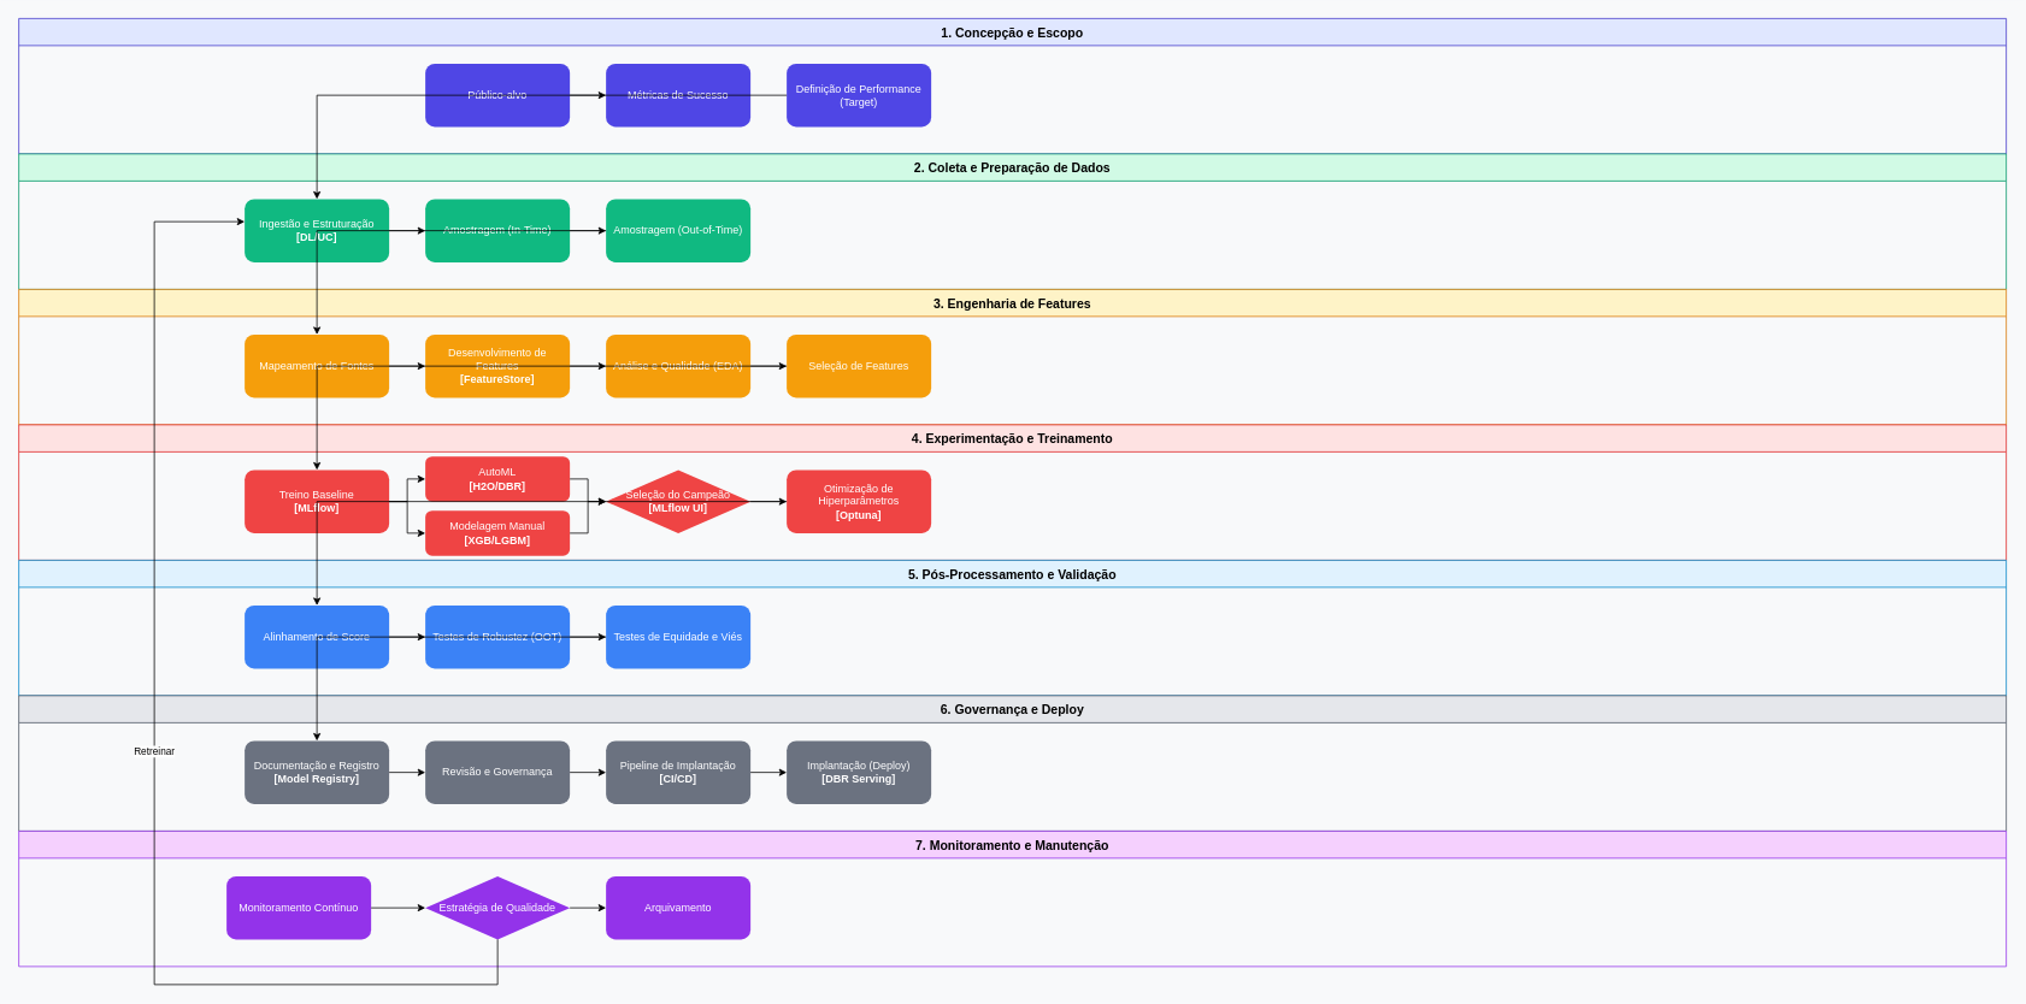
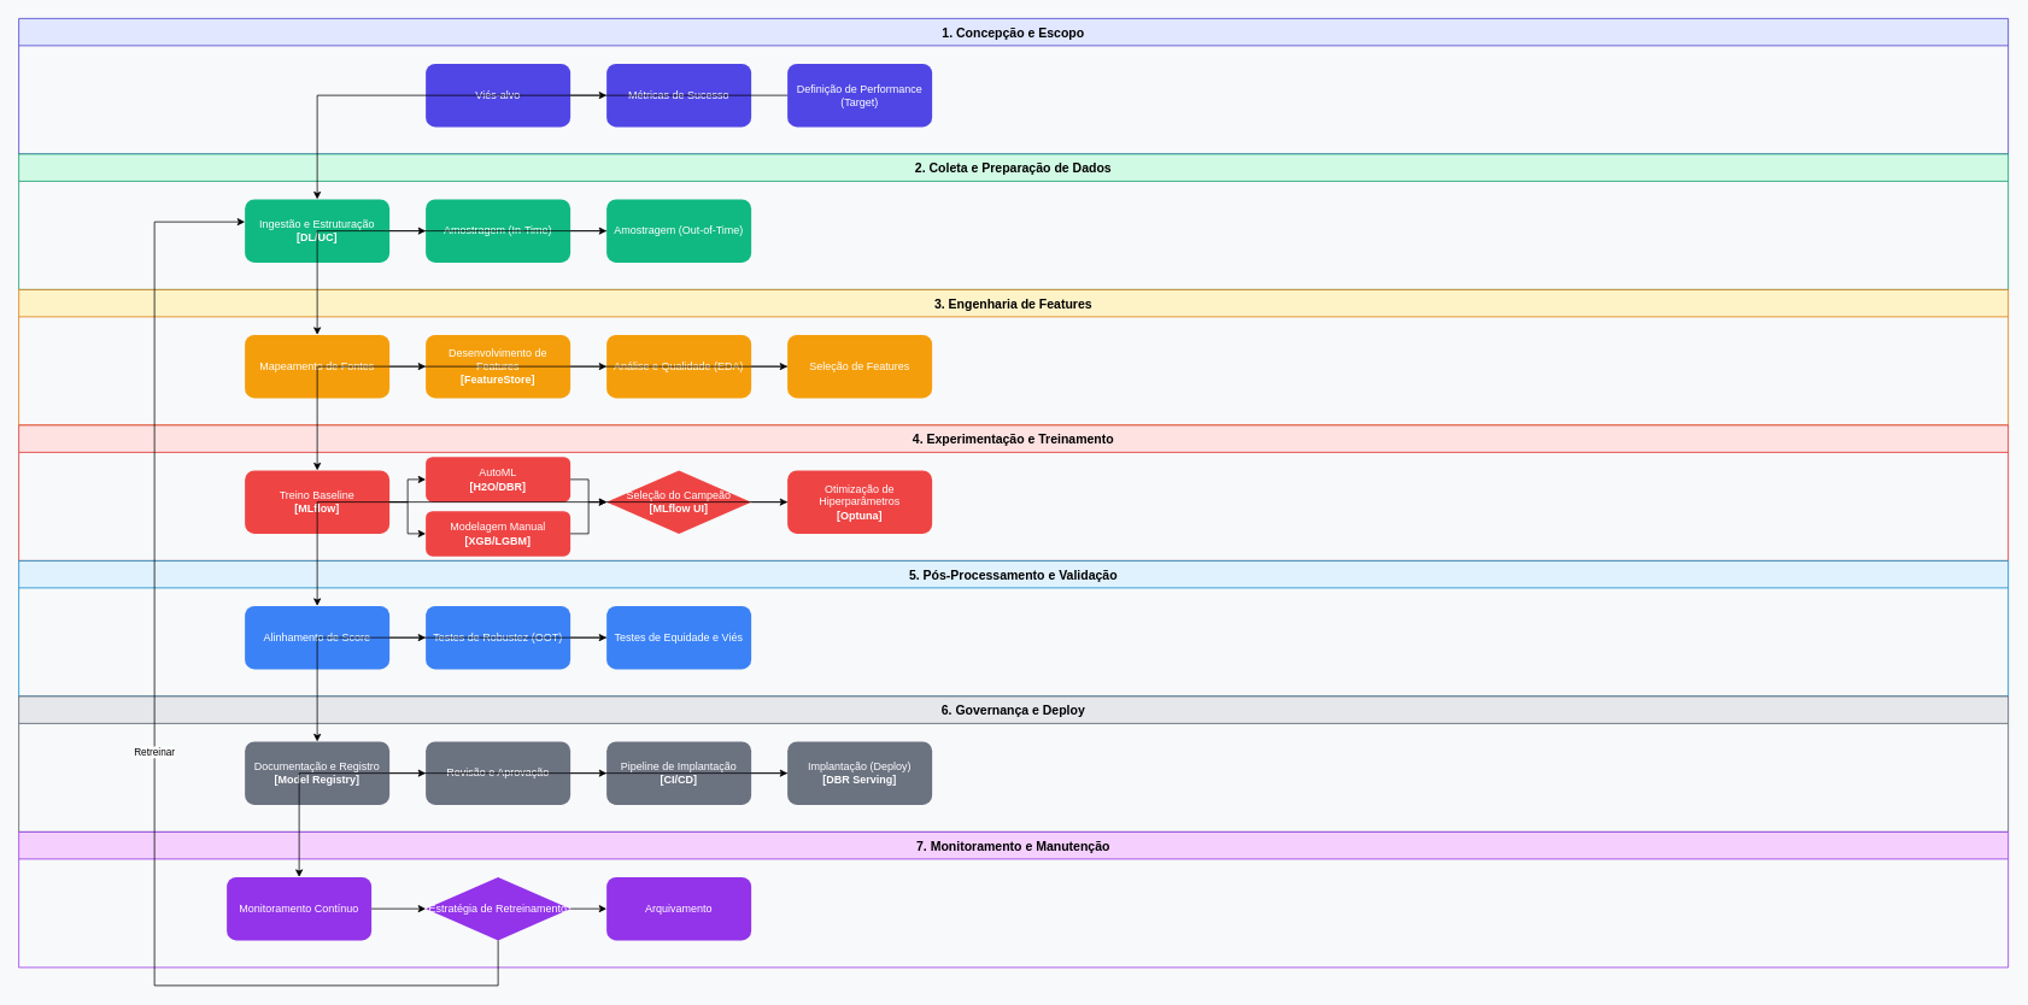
  <mxCell id="0" />
  <mxCell id="1" parent="0" />
  <mxCell id="2" value="1. Concepção e Escopo" style="swimlane;startSize=30;fontStyle=1;fontSize=14;fillColor=#e0e7ff;strokeColor=#4338ca;" parent="1" vertex="1"><mxGeometry x="20" y="20" width="2200" height="150" as="geometry" /></mxCell>
  <mxCell id="3" value="2. Coleta e Preparação de Dados" style="swimlane;startSize=30;fontStyle=1;fontSize=14;fillColor=#d1fae5;strokeColor=#059669;" parent="1" vertex="1"><mxGeometry x="20" y="170" width="2200" height="150" as="geometry" /></mxCell>
  <mxCell id="4" value="3. Engenharia de Features" style="swimlane;startSize=30;fontStyle=1;fontSize=14;fillColor=#fef3c7;strokeColor=#d97706;" parent="1" vertex="1"><mxGeometry x="20" y="320" width="2200" height="150" as="geometry" /></mxCell>
  <mxCell id="5" value="4. Experimentação e Treinamento" style="swimlane;startSize=30;fontStyle=1;fontSize=14;fillColor=#fee2e2;strokeColor=#dc2626;" parent="1" vertex="1"><mxGeometry x="20" y="470" width="2200" height="150" as="geometry" /></mxCell>
  <mxCell id="6" value="5. Pós-Processamento e Validação" style="swimlane;startSize=30;fontStyle=1;fontSize=14;fillColor=#e0f2fe;strokeColor=#0284c7;" parent="1" vertex="1"><mxGeometry x="20" y="620" width="2200" height="150" as="geometry" /></mxCell>
  <mxCell id="7" value="6. Governança e Deploy" style="swimlane;startSize=30;fontStyle=1;fontSize=14;fillColor=#e5e7eb;strokeColor=#4b5563;" parent="1" vertex="1"><mxGeometry x="20" y="770" width="2200" height="150" as="geometry" /></mxCell>
  <mxCell id="8" value="7. Monitoramento e Manutenção" style="swimlane;startSize=30;fontStyle=1;fontSize=14;fillColor=#f5d0fe;strokeColor=#9333ea;" parent="1" vertex="1"><mxGeometry x="20" y="920" width="2200" height="150" as="geometry" /></mxCell>
- <mxCell id="9" value="Público-alvo" style="rounded=1;whiteSpace=wrap;html=1;fillColor=#4f46e5;fontColor=#ffffff;strokeColor=none;" vertex="1" parent="2" tooltip="Definir os segmentos de clientes e produtos que o modelo deve escorar, detalhando critérios de inclusão e exclusão."><mxGeometry x="450" y="50" width="160" height="70" as="geometry" /></mxCell>
+ <mxCell id="9" value="Viés-alvo" style="rounded=1;whiteSpace=wrap;html=1;fillColor=#4f46e5;fontColor=#ffffff;strokeColor=none;" vertex="1" parent="2" tooltip="Definir os segmentos de clientes e produtos que o modelo deve escorar, detalhando critérios de inclusão e exclusão."><mxGeometry x="450" y="50" width="160" height="70" as="geometry" /></mxCell>
  <mxCell id="10" value="Métricas de Sucesso" style="rounded=1;whiteSpace=wrap;html=1;fillColor=#4f46e5;fontColor=#ffffff;strokeColor=none;" vertex="1" parent="2" tooltip="Definir KPIs de negócio (ex: redução de PDD) e de modelo (AUC, KS, PSI). Estabelecer metas e SLAs."><mxGeometry x="650" y="50" width="160" height="70" as="geometry" /></mxCell>
  <mxCell id="11" value="Definição de Performance (Target)" style="rounded=1;whiteSpace=wrap;html=1;fillColor=#4f46e5;fontColor=#ffffff;strokeColor=none;" vertex="1" parent="2" tooltip="Especificar as regras de negócio para o cálculo da variável-alvo (janela de performance, critério de default, etc.)."><mxGeometry x="850" y="50" width="160" height="70" as="geometry" /></mxCell>
  <mxCell id="12" value="Ingestão e Estruturação&lt;br&gt;&lt;b&gt;[DL/UC]&lt;/b&gt;" style="rounded=1;whiteSpace=wrap;html=1;fillColor=#10b981;fontColor=#ffffff;strokeColor=none;" vertex="1" parent="3" tooltip="Ingestão de dados brutos e aplicação de limpezas e transformações básicas, criando tabelas Silver no Delta Lake."><mxGeometry x="250" y="50" width="160" height="70" as="geometry" /></mxCell>
  <mxCell id="13" value="Amostragem (In-Time)" style="rounded=1;whiteSpace=wrap;html=1;fillColor=#10b981;fontColor=#ffffff;strokeColor=none;" vertex="1" parent="3" tooltip="Criar amostra de desenvolvimento estratificada e com a janela de tempo correta."><mxGeometry x="450" y="50" width="160" height="70" as="geometry" /></mxCell>
  <mxCell id="14" value="Amostragem (Out-of-Time)" style="rounded=1;whiteSpace=wrap;html=1;fillColor=#10b981;fontColor=#ffffff;strokeColor=none;" vertex="1" parent="3" tooltip="Criar amostras para teste de estabilidade temporal."><mxGeometry x="650" y="50" width="160" height="70" as="geometry" /></mxCell>
  <mxCell id="15" value="Mapeamento de Fontes" style="rounded=1;whiteSpace=wrap;html=1;fillColor=#f59e0b;fontColor=#ffffff;strokeColor=none;" vertex="1" parent="4" tooltip="Brainstorming e mapeamento de fontes de dados no Unity Catalog."><mxGeometry x="250" y="50" width="160" height="70" as="geometry" /></mxCell>
  <mxCell id="16" value="Desenvolvimento de Features&lt;br&gt;&lt;b&gt;[FeatureStore]&lt;/b&gt;" style="rounded=1;whiteSpace=wrap;html=1;fillColor=#f59e0b;fontColor=#ffffff;strokeColor=none;" vertex="1" parent="4" tooltip="Criar os pipelines de cálculo de features e registrá-las no Databricks Feature Store."><mxGeometry x="450" y="50" width="160" height="70" as="geometry" /></mxCell>
  <mxCell id="17" value="Análise e Qualidade (EDA)" style="rounded=1;whiteSpace=wrap;html=1;fillColor=#f59e0b;fontColor=#ffffff;strokeColor=none;" vertex="1" parent="4" tooltip="Analisar a qualidade dos dados e das features (missing, outliers, estabilidade)."><mxGeometry x="650" y="50" width="160" height="70" as="geometry" /></mxCell>
  <mxCell id="18" value="Seleção de Features" style="rounded=1;whiteSpace=wrap;html=1;fillColor=#f59e0b;fontColor=#ffffff;strokeColor=none;" vertex="1" parent="4" tooltip="Aplicar técnicas (IV, Gini, Boruta) para criar uma lista de features candidatas."><mxGeometry x="850" y="50" width="160" height="70" as="geometry" /></mxCell>
  <mxCell id="19" value="Treino Baseline&lt;br&gt;&lt;b&gt;[MLflow]&lt;/b&gt;" style="rounded=1;whiteSpace=wrap;html=1;fillColor=#ef4444;fontColor=#ffffff;strokeColor=none;" vertex="1" parent="5" tooltip="Desenvolver um modelo simples (ex: Regressão Logística) como benchmark."><mxGeometry x="250" y="50" width="160" height="70" as="geometry" /></mxCell>
  <mxCell id="20" value="AutoML&lt;br&gt;&lt;b&gt;[H2O/DBR]&lt;/b&gt;" style="rounded=1;whiteSpace=wrap;html=1;fillColor=#ef4444;fontColor=#ffffff;strokeColor=none;" vertex="1" parent="5" tooltip="Rodar experimentos com H2O Driverless AI e/ou Databricks AutoML."><mxGeometry x="450" y="35" width="160" height="50" as="geometry" /></mxCell>
  <mxCell id="21" value="Modelagem Manual&lt;br&gt;&lt;b&gt;[XGB/LGBM]&lt;/b&gt;" style="rounded=1;whiteSpace=wrap;html=1;fillColor=#ef4444;fontColor=#ffffff;strokeColor=none;" vertex="1" parent="5" tooltip="Treinar algoritmos customizados (XGBoost, LightGBM)."><mxGeometry x="450" y="95" width="160" height="50" as="geometry" /></mxCell>
  <mxCell id="22" value="Seleção do Campeão&lt;br&gt;&lt;b&gt;[MLflow UI]&lt;/b&gt;" style="rhombus;whiteSpace=wrap;html=1;fillColor=#ef4444;fontColor=#ffffff;strokeColor=none;" vertex="1" parent="5" tooltip="Comparar todos os experimentos no MLflow UI e eleger o modelo campeão."><mxGeometry x="650" y="50" width="160" height="70" as="geometry" /></mxCell>
  <mxCell id="23" value="Otimização de Hiperparâmetros&lt;br&gt;&lt;b&gt;[Optuna]&lt;/b&gt;" style="rounded=1;whiteSpace=wrap;html=1;fillColor=#ef4444;fontColor=#ffffff;strokeColor=none;" vertex="1" parent="5" tooltip="Usar Optuna/Hyperopt para fazer o tuning fino dos hiperparâmetros."><mxGeometry x="850" y="50" width="160" height="70" as="geometry" /></mxCell>
  <mxCell id="24" value="Alinhamento de Score" style="rounded=1;whiteSpace=wrap;html=1;fillColor=#3b82f6;fontColor=#ffffff;strokeColor=none;" vertex="1" parent="6" tooltip="Transformar a probabilidade (PD) em um score de crédito (0-1000)."><mxGeometry x="250" y="50" width="160" height="70" as="geometry" /></mxCell>
  <mxCell id="25" value="Testes de Robustez (OOT)" style="rounded=1;whiteSpace=wrap;html=1;fillColor=#3b82f6;fontColor=#ffffff;strokeColor=none;" vertex="1" parent="6" tooltip="Escorar as bases OOT e recentes para validar a generalização e estabilidade do modelo."><mxGeometry x="450" y="50" width="160" height="70" as="geometry" /></mxCell>
  <mxCell id="26" value="Testes de Equidade e Viés" style="rounded=1;whiteSpace=wrap;html=1;fillColor=#3b82f6;fontColor=#ffffff;strokeColor=none;" vertex="1" parent="6" tooltip="Analisar o comportamento do modelo em diferentes segmentos para identificar vieses."><mxGeometry x="650" y="50" width="160" height="70" as="geometry" /></mxCell>
  <mxCell id="27" value="Documentação e Registro&lt;br&gt;&lt;b&gt;[Model Registry]&lt;/b&gt;" style="rounded=1;whiteSpace=wrap;html=1;fillColor=#6b7280;fontColor=#ffffff;strokeColor=none;" vertex="1" parent="7" tooltip="Empacotar e registrar o modelo no MLflow Model Registry."><mxGeometry x="250" y="50" width="160" height="70" as="geometry" /></mxCell>
- <mxCell id="28" value="Revisão e Governança" style="rounded=1;whiteSpace=wrap;html=1;fillColor=#6b7280;fontColor=#ffffff;strokeColor=none;" vertex="1" parent="7" tooltip="Submeter o modelo para o comitê de validação (Risk, Compliance)."><mxGeometry x="450" y="50" width="160" height="70" as="geometry" /></mxCell>
+ <mxCell id="28" value="Revisão e Aprovação" style="rounded=1;whiteSpace=wrap;html=1;fillColor=#6b7280;fontColor=#ffffff;strokeColor=none;" vertex="1" parent="7" tooltip="Submeter o modelo para o comitê de validação (Risk, Compliance)."><mxGeometry x="450" y="50" width="160" height="70" as="geometry" /></mxCell>
  <mxCell id="29" value="Pipeline de Implantação&lt;br&gt;&lt;b&gt;[CI/CD]&lt;/b&gt;" style="rounded=1;whiteSpace=wrap;html=1;fillColor=#6b7280;fontColor=#ffffff;strokeColor=none;" vertex="1" parent="7" tooltip="Automatizar o deploy do modelo a partir do Model Registry."><mxGeometry x="650" y="50" width="160" height="70" as="geometry" /></mxCell>
  <mxCell id="30" value="Implantação (Deploy)&lt;br&gt;&lt;b&gt;[DBR Serving]&lt;/b&gt;" style="rounded=1;whiteSpace=wrap;html=1;fillColor=#6b7280;fontColor=#ffffff;strokeColor=none;" vertex="1" parent="7" tooltip="Publicar o modelo como um endpoint na Databricks Model Serving ou job batch."><mxGeometry x="850" y="50" width="160" height="70" as="geometry" /></mxCell>
  <mxCell id="31" value="Monitoramento Contínuo" style="rounded=1;whiteSpace=wrap;html=1;fillColor=#9333ea;fontColor=#ffffff;strokeColor=none;" vertex="1" parent="8" tooltip="Configurar dashboards para monitorar drift, performance e métricas operacionais."><mxGeometry x="230" y="50" width="160" height="70" as="geometry" /></mxCell>
- <mxCell id="32" value="Estratégia de Qualidade" style="rhombus;whiteSpace=wrap;html=1;fillColor=#9333ea;fontColor=#ffffff;strokeColor=none;" vertex="1" parent="8" tooltip="Definir gatilhos automáticos (ex: PSI &gt; 0.2) que iniciam o pipeline de retreinamento."><mxGeometry x="450" y="50" width="160" height="70" as="geometry" /></mxCell>
+ <mxCell id="32" value="Estratégia de Retreinamento" style="rhombus;whiteSpace=wrap;html=1;fillColor=#9333ea;fontColor=#ffffff;strokeColor=none;" vertex="1" parent="8" tooltip="Definir gatilhos automáticos (ex: PSI &gt; 0.2) que iniciam o pipeline de retreinamento."><mxGeometry x="450" y="50" width="160" height="70" as="geometry" /></mxCell>
  <mxCell id="33" value="Arquivamento" style="rounded=1;whiteSpace=wrap;html=1;fillColor=#9333ea;fontColor=#ffffff;strokeColor=none;" vertex="1" parent="8" tooltip="Gerenciar o ciclo de vida dos modelos no Model Registry."><mxGeometry x="650" y="50" width="160" height="70" as="geometry" /></mxCell>
  <mxCell id="34" style="edgeStyle=orthogonalEdgeStyle;rounded=0;orthogonalLoop=1;jettySize=auto;html=1;endArrow=classic;endFill=1;" edge="1" parent="1" source="9" target="10"><mxGeometry relative="1" as="geometry" /></mxCell>
  <mxCell id="35" style="edgeStyle=orthogonalEdgeStyle;rounded=0;orthogonalLoop=1;jettySize=auto;html=1;endArrow=classic;endFill=1;" edge="1" parent="1" source="11" target="12"><mxGeometry relative="1" as="geometry"><mxPoint as="sourcePoint" x="950" y="140" /><mxPoint as="targetPoint" x="350" y="220" /></mxGeometry></mxCell>
  <mxCell id="36" style="edgeStyle=orthogonalEdgeStyle;rounded=0;orthogonalLoop=1;jettySize=auto;html=1;endArrow=classic;endFill=1;" edge="1" parent="1" source="12" target="13"><mxGeometry relative="1" as="geometry" /></mxCell>
  <mxCell id="37" style="edgeStyle=orthogonalEdgeStyle;rounded=0;orthogonalLoop=1;jettySize=auto;html=1;endArrow=classic;endFill=1;" edge="1" parent="1" source="13" target="14"><mxGeometry relative="1" as="geometry" /></mxCell>
  <mxCell id="38" style="edgeStyle=orthogonalEdgeStyle;rounded=0;orthogonalLoop=1;jettySize=auto;html=1;endArrow=classic;endFill=1;" edge="1" parent="1" source="14" target="15"><mxGeometry relative="1" as="geometry" /></mxCell>
  <mxCell id="39" style="edgeStyle=orthogonalEdgeStyle;rounded=0;orthogonalLoop=1;jettySize=auto;html=1;endArrow=classic;endFill=1;" edge="1" parent="1" source="15" target="16"><mxGeometry relative="1" as="geometry" /></mxCell>
  <mxCell id="40" style="edgeStyle=orthogonalEdgeStyle;rounded=0;orthogonalLoop=1;jettySize=auto;html=1;endArrow=classic;endFill=1;" edge="1" parent="1" source="16" target="17"><mxGeometry relative="1" as="geometry" /></mxCell>
  <mxCell id="41" style="edgeStyle=orthogonalEdgeStyle;rounded=0;orthogonalLoop=1;jettySize=auto;html=1;endArrow=classic;endFill=1;" edge="1" parent="1" source="17" target="18"><mxGeometry relative="1" as="geometry" /></mxCell>
  <mxCell id="42" style="edgeStyle=orthogonalEdgeStyle;rounded=0;orthogonalLoop=1;jettySize=auto;html=1;endArrow=classic;endFill=1;" edge="1" parent="1" source="18" target="19"><mxGeometry relative="1" as="geometry" /></mxCell>
  <mxCell id="43" style="edgeStyle=orthogonalEdgeStyle;rounded=0;orthogonalLoop=1;jettySize=auto;html=1;endArrow=classic;endFill=1;" edge="1" parent="1" source="19" target="20"><mxGeometry relative="1" as="geometry" /></mxCell>
  <mxCell id="44" style="edgeStyle=orthogonalEdgeStyle;rounded=0;orthogonalLoop=1;jettySize=auto;html=1;endArrow=classic;endFill=1;" edge="1" parent="1" source="19" target="21"><mxGeometry relative="1" as="geometry" /></mxCell>
  <mxCell id="45" style="edgeStyle=orthogonalEdgeStyle;rounded=0;orthogonalLoop=1;jettySize=auto;html=1;endArrow=classic;endFill=1;" edge="1" parent="1" source="20" target="22"><mxGeometry relative="1" as="geometry" /></mxCell>
  <mxCell id="46" style="edgeStyle=orthogonalEdgeStyle;rounded=0;orthogonalLoop=1;jettySize=auto;html=1;endArrow=classic;endFill=1;" edge="1" parent="1" source="21" target="22"><mxGeometry relative="1" as="geometry" /></mxCell>
  <mxCell id="47" style="edgeStyle=orthogonalEdgeStyle;rounded=0;orthogonalLoop=1;jettySize=auto;html=1;endArrow=classic;endFill=1;" edge="1" parent="1" source="22" target="23"><mxGeometry relative="1" as="geometry" /></mxCell>
  <mxCell id="48" style="edgeStyle=orthogonalEdgeStyle;rounded=0;orthogonalLoop=1;jettySize=auto;html=1;endArrow=classic;endFill=1;" edge="1" parent="1" source="23" target="24"><mxGeometry relative="1" as="geometry" /></mxCell>
  <mxCell id="49" style="edgeStyle=orthogonalEdgeStyle;rounded=0;orthogonalLoop=1;jettySize=auto;html=1;endArrow=classic;endFill=1;" edge="1" parent="1" source="24" target="25"><mxGeometry relative="1" as="geometry" /></mxCell>
  <mxCell id="50" style="edgeStyle=orthogonalEdgeStyle;rounded=0;orthogonalLoop=1;jettySize=auto;html=1;endArrow=classic;endFill=1;" edge="1" parent="1" source="25" target="26"><mxGeometry relative="1" as="geometry" /></mxCell>
  <mxCell id="51" style="edgeStyle=orthogonalEdgeStyle;rounded=0;orthogonalLoop=1;jettySize=auto;html=1;endArrow=classic;endFill=1;" edge="1" parent="1" source="26" target="27"><mxGeometry relative="1" as="geometry" /></mxCell>
  <mxCell id="52" style="edgeStyle=orthogonalEdgeStyle;rounded=0;orthogonalLoop=1;jettySize=auto;html=1;endArrow=classic;endFill=1;" edge="1" parent="1" source="27" target="28"><mxGeometry relative="1" as="geometry" /></mxCell>
  <mxCell id="53" style="edgeStyle=orthogonalEdgeStyle;rounded=0;orthogonalLoop=1;jettySize=auto;html=1;endArrow=classic;endFill=1;" edge="1" parent="1" source="28" target="29"><mxGeometry relative="1" as="geometry" /></mxCell>
  <mxCell id="54" style="edgeStyle=orthogonalEdgeStyle;rounded=0;orthogonalLoop=1;jettySize=auto;html=1;endArrow=classic;endFill=1;" edge="1" parent="1" source="29" target="30"><mxGeometry relative="1" as="geometry" /></mxCell>
+ <mxCell id="55" style="edgeStyle=orthogonalEdgeStyle;rounded=0;orthogonalLoop=1;jettySize=auto;html=1;endArrow=classic;endFill=1;" edge="1" parent="1" source="30" target="31"><mxGeometry relative="1" as="geometry" /></mxCell>
  <mxCell id="56" style="edgeStyle=orthogonalEdgeStyle;rounded=0;orthogonalLoop=1;jettySize=auto;html=1;endArrow=classic;endFill=1;" edge="1" parent="1" source="31" target="32"><mxGeometry relative="1" as="geometry" /></mxCell>
  <mxCell id="57" style="edgeStyle=orthogonalEdgeStyle;rounded=0;orthogonalLoop=1;jettySize=auto;html=1;endArrow=classic;endFill=1;" edge="1" parent="1" source="32" target="33"><mxGeometry relative="1" as="geometry" /></mxCell>
  <mxCell id="58" value="Retreinar" style="edgeStyle=orthogonalEdgeStyle;rounded=0;orthogonalLoop=1;jettySize=auto;html=1;endArrow=classic;endFill=1;" edge="1" parent="1" source="32" target="12"><mxGeometry relative="1" as="geometry"><mxPoint as="sourcePoint" x="550" y="1040" /><mxPoint as="targetPoint" x="350" y="220" /><Array as="points"><mxPoint x="550" y="1090" /><mxPoint x="170" y="1090" /><mxPoint x="170" y="245" /></Array></mxGeometry></mxCell>
